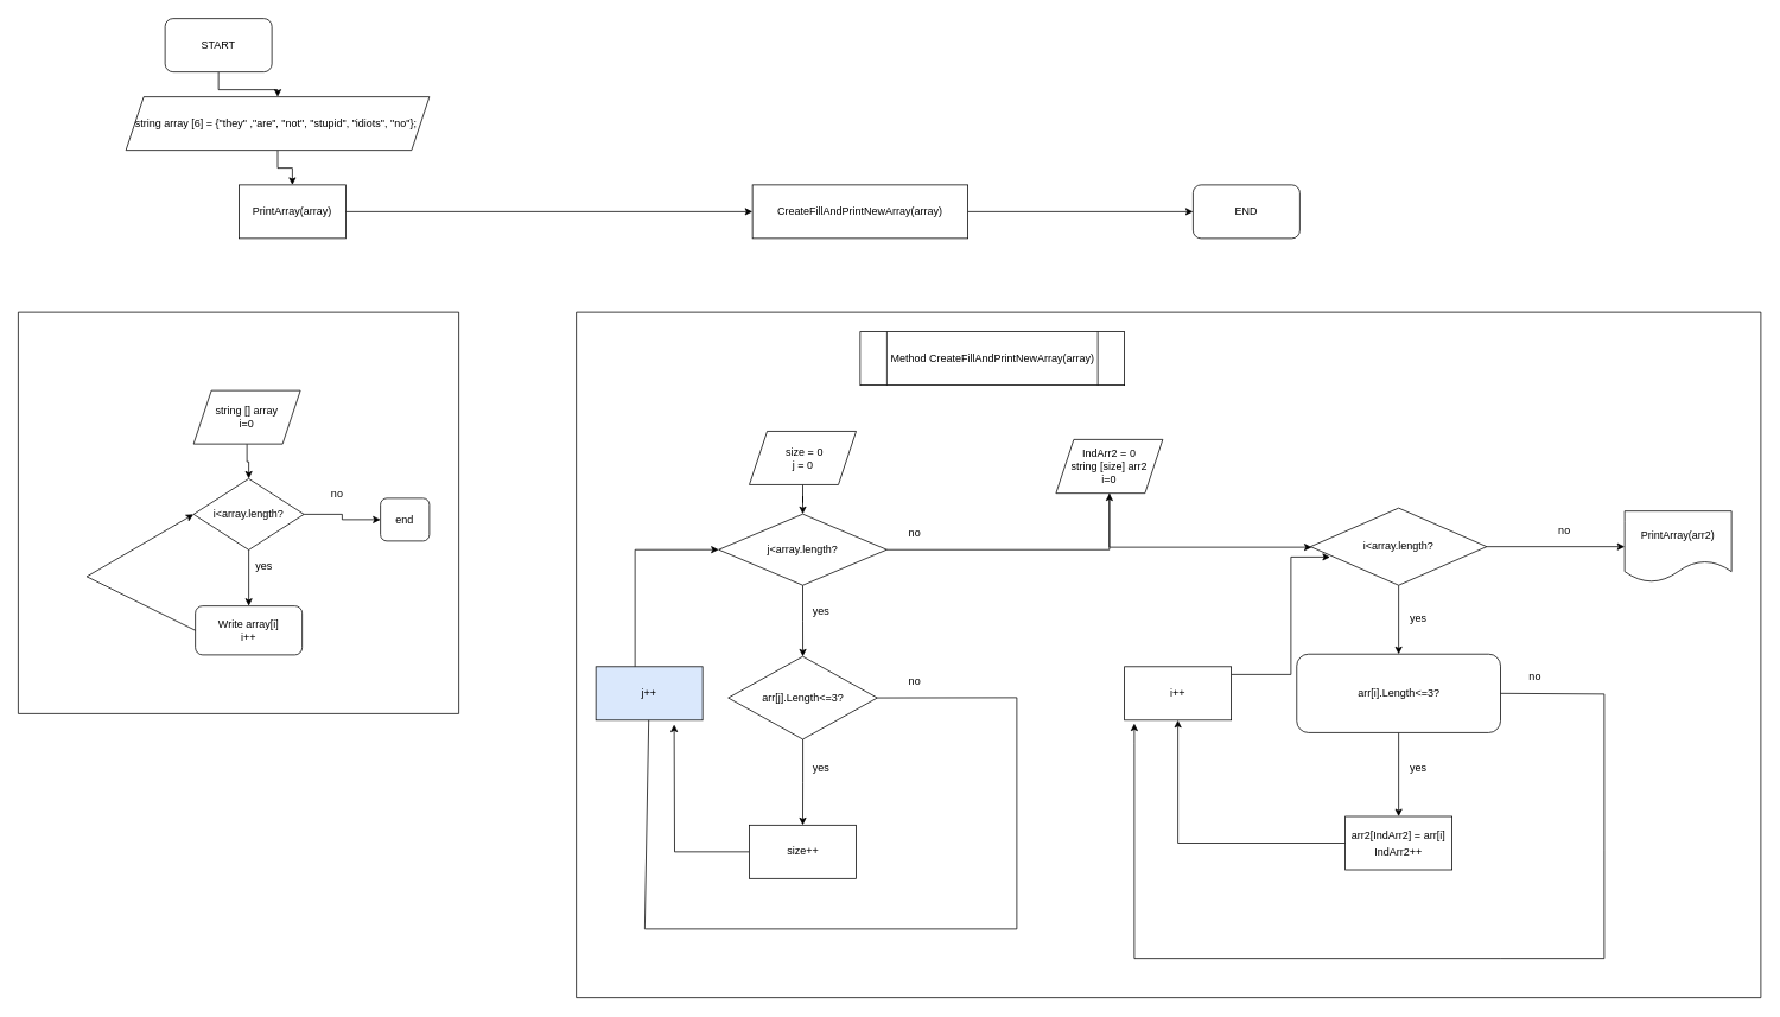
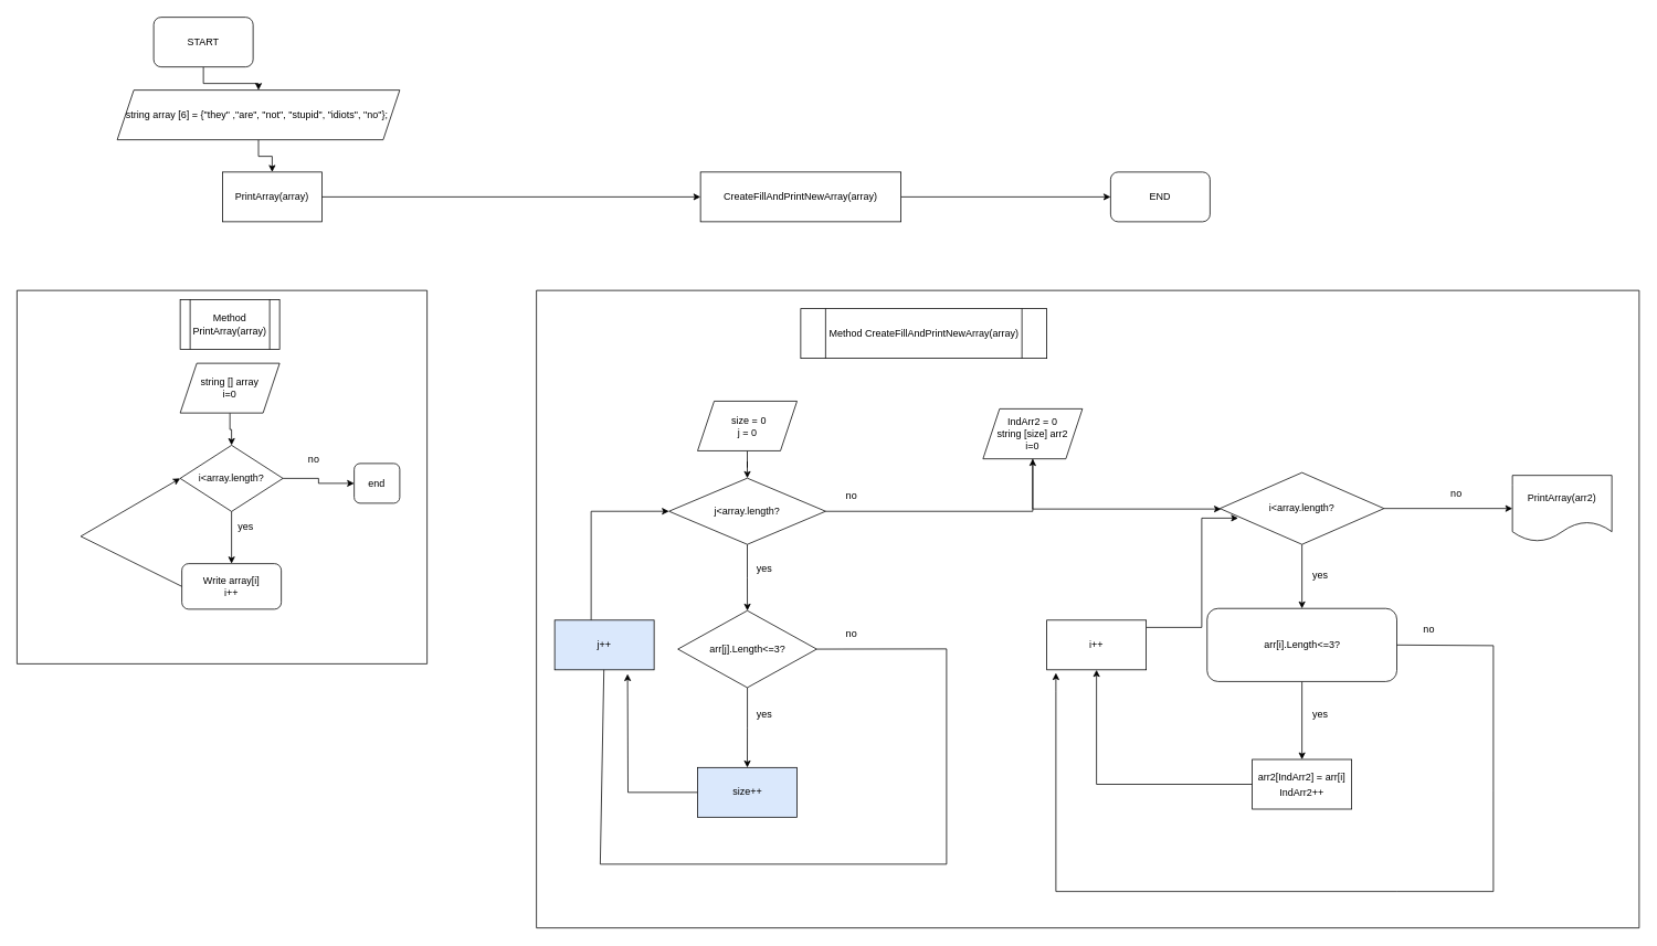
  <mxCell id="0" />
  <mxCell id="1" parent="0" />
  <mxCell id="2" style="edgeStyle=orthogonalEdgeStyle;rounded=0;orthogonalLoop=1;jettySize=auto;html=1;entryX=0.5;entryY=0;entryDx=0;entryDy=0;" edge="1" parent="1" source="3" target="5"><mxGeometry relative="1" as="geometry" /></mxCell>
  <mxCell id="3" value="START" style="rounded=1;whiteSpace=wrap;html=1;" vertex="1" parent="1"><mxGeometry x="185" y="20" width="120" height="60" as="geometry" /></mxCell>
  <mxCell id="4" style="edgeStyle=orthogonalEdgeStyle;rounded=0;orthogonalLoop=1;jettySize=auto;html=1;entryX=0.5;entryY=0;entryDx=0;entryDy=0;" edge="1" parent="1" source="5" target="7"><mxGeometry relative="1" as="geometry" /></mxCell>
  <mxCell id="5" value="string array [6] =&amp;nbsp;{&quot;they&quot; ,&quot;are&quot;, &quot;not&quot;, &quot;stupid&quot;, &quot;idiots&quot;, &quot;no&quot;};&amp;nbsp;" style="shape=parallelogram;perimeter=parallelogramPerimeter;whiteSpace=wrap;html=1;fixedSize=1;" vertex="1" parent="1"><mxGeometry x="141" y="108" width="341" height="60" as="geometry" /></mxCell>
  <mxCell id="6" style="edgeStyle=orthogonalEdgeStyle;rounded=0;orthogonalLoop=1;jettySize=auto;html=1;entryX=0;entryY=0.5;entryDx=0;entryDy=0;" edge="1" parent="1" source="7" target="22"><mxGeometry relative="1" as="geometry" /></mxCell>
  <mxCell id="7" value="PrintArray(array)" style="rounded=0;whiteSpace=wrap;html=1;" vertex="1" parent="1"><mxGeometry x="268" y="207" width="120" height="60" as="geometry" /></mxCell>
  <mxCell id="8" value="" style="swimlane;startSize=0;" vertex="1" parent="1"><mxGeometry x="20" y="350" width="495" height="451" as="geometry"><mxRectangle x="-55" y="319" width="55" height="44" as="alternateBounds" /></mxGeometry></mxCell>
+ <mxCell id="9" value="Method PrintArray(array)" style="shape=process;whiteSpace=wrap;html=1;backgroundOutline=1;" vertex="1" parent="8"><mxGeometry x="197" y="11" width="120" height="60" as="geometry" /></mxCell>
  <mxCell id="10" style="edgeStyle=orthogonalEdgeStyle;rounded=0;orthogonalLoop=1;jettySize=auto;html=1;entryX=0.5;entryY=0;entryDx=0;entryDy=0;" edge="1" parent="8" source="11" target="13"><mxGeometry relative="1" as="geometry" /></mxCell>
  <mxCell id="11" value="string [] array&lt;br&gt;i=0" style="shape=parallelogram;perimeter=parallelogramPerimeter;whiteSpace=wrap;html=1;fixedSize=1;" vertex="1" parent="8"><mxGeometry x="197" y="88" width="120" height="60" as="geometry" /></mxCell>
  <mxCell id="12" style="edgeStyle=orthogonalEdgeStyle;rounded=0;orthogonalLoop=1;jettySize=auto;html=1;entryX=0;entryY=0.5;entryDx=0;entryDy=0;" edge="1" parent="8" source="13" target="16"><mxGeometry relative="1" as="geometry" /></mxCell>
  <mxCell id="13" value="i&amp;lt;array.length?" style="rhombus;whiteSpace=wrap;html=1;" vertex="1" parent="8"><mxGeometry x="197" y="187" width="124" height="80" as="geometry" /></mxCell>
  <mxCell id="14" value="Write array[i]&lt;br&gt;i++" style="whiteSpace=wrap;html=1;rounded=1;" vertex="1" parent="8"><mxGeometry x="199" y="330" width="120" height="55" as="geometry" /></mxCell>
  <mxCell id="15" value="yes" style="text;html=1;align=center;verticalAlign=middle;resizable=0;points=[];autosize=1;strokeColor=none;fillColor=none;" vertex="1" parent="8"><mxGeometry x="253.5" y="269.5" width="44" height="33" as="geometry" /></mxCell>
  <mxCell id="16" value="end" style="rounded=1;whiteSpace=wrap;html=1;" vertex="1" parent="8"><mxGeometry x="407" y="209" width="55" height="48" as="geometry" /></mxCell>
  <mxCell id="17" value="" style="endArrow=classic;html=1;rounded=0;" edge="1" parent="8" source="13" target="14"><mxGeometry width="50" height="50" relative="1" as="geometry"><mxPoint x="232" y="319.5" as="sourcePoint" /><mxPoint x="282" y="269.5" as="targetPoint" /></mxGeometry></mxCell>
  <mxCell id="18" value="" style="endArrow=classic;html=1;rounded=0;exitX=0;exitY=0.5;exitDx=0;exitDy=0;entryX=0;entryY=0.5;entryDx=0;entryDy=0;" edge="1" parent="8" source="14" target="13"><mxGeometry width="50" height="50" relative="1" as="geometry"><mxPoint x="132" y="369" as="sourcePoint" /><mxPoint x="182" y="319" as="targetPoint" /><Array as="points"><mxPoint x="77" y="297" /></Array></mxGeometry></mxCell>
  <mxCell id="19" value="no" style="text;html=1;align=center;verticalAlign=middle;resizable=0;points=[];autosize=1;strokeColor=none;fillColor=none;" vertex="1" parent="8"><mxGeometry x="341" y="187" width="33" height="33" as="geometry" /></mxCell>
  <mxCell id="20" style="edgeStyle=orthogonalEdgeStyle;rounded=0;orthogonalLoop=1;jettySize=auto;html=1;exitX=0.5;exitY=1;exitDx=0;exitDy=0;" edge="1" parent="1" source="8" target="8"><mxGeometry relative="1" as="geometry" /></mxCell>
  <mxCell id="21" style="edgeStyle=orthogonalEdgeStyle;rounded=0;orthogonalLoop=1;jettySize=auto;html=1;entryX=0;entryY=0.5;entryDx=0;entryDy=0;" edge="1" parent="1" source="22" target="56"><mxGeometry relative="1" as="geometry" /></mxCell>
  <mxCell id="22" value="&lt;div style=&quot;line-height: 19px;&quot;&gt;CreateFillAndPrintNewArray(array)&lt;/div&gt;" style="rounded=0;whiteSpace=wrap;html=1;" vertex="1" parent="1"><mxGeometry x="845" y="207" width="242" height="60" as="geometry" /></mxCell>
  <mxCell id="23" value="" style="swimlane;startSize=0;" vertex="1" parent="1"><mxGeometry x="647" y="350" width="1331" height="770" as="geometry" /></mxCell>
  <mxCell id="24" value="Method CreateFillAndPrintNewArray(array)" style="shape=process;whiteSpace=wrap;html=1;backgroundOutline=1;" vertex="1" parent="23"><mxGeometry x="319" y="22" width="297" height="60" as="geometry" /></mxCell>
  <mxCell id="25" style="edgeStyle=orthogonalEdgeStyle;rounded=0;orthogonalLoop=1;jettySize=auto;html=1;" edge="1" parent="23" source="26" target="29"><mxGeometry relative="1" as="geometry" /></mxCell>
  <mxCell id="26" value="&amp;nbsp;size = 0&lt;br&gt;j = 0" style="shape=parallelogram;perimeter=parallelogramPerimeter;whiteSpace=wrap;html=1;fixedSize=1;" vertex="1" parent="23"><mxGeometry x="194.5" y="133.75" width="120" height="60" as="geometry" /></mxCell>
  <mxCell id="27" value="" style="edgeStyle=orthogonalEdgeStyle;rounded=0;orthogonalLoop=1;jettySize=auto;html=1;" edge="1" parent="23" source="29" target="31"><mxGeometry relative="1" as="geometry" /></mxCell>
  <mxCell id="28" style="edgeStyle=orthogonalEdgeStyle;rounded=0;orthogonalLoop=1;jettySize=auto;html=1;" edge="1" parent="23" source="29" target="38"><mxGeometry relative="1" as="geometry"><Array as="points"><mxPoint x="599" y="267" /></Array></mxGeometry></mxCell>
  <mxCell id="29" value="j&amp;lt;array.length?" style="rhombus;whiteSpace=wrap;html=1;" vertex="1" parent="23"><mxGeometry x="160" y="226.75" width="189" height="80" as="geometry" /></mxCell>
  <mxCell id="30" value="" style="edgeStyle=orthogonalEdgeStyle;rounded=0;orthogonalLoop=1;jettySize=auto;html=1;" edge="1" parent="23" source="31" target="33"><mxGeometry relative="1" as="geometry" /></mxCell>
  <mxCell id="31" value="&lt;div style=&quot;line-height: 19px;&quot;&gt;arr[j].Length&amp;lt;=3?&lt;/div&gt;" style="rhombus;whiteSpace=wrap;html=1;" vertex="1" parent="23"><mxGeometry x="170.75" y="386.75" width="167.5" height="93" as="geometry" /></mxCell>
  <mxCell id="32" value="" style="edgeStyle=orthogonalEdgeStyle;rounded=0;orthogonalLoop=1;jettySize=auto;html=1;" edge="1" parent="23" source="33"><mxGeometry relative="1" as="geometry"><mxPoint x="110.0" y="463.25" as="targetPoint" /></mxGeometry></mxCell>
- <mxCell id="33" value="size++" style="whiteSpace=wrap;html=1;" vertex="1" parent="23"><mxGeometry x="194.5" y="576.25" width="120" height="60" as="geometry" /></mxCell>
+ <mxCell id="33" value="size++" style="whiteSpace=wrap;html=1;fillColor=#dae8fc;" vertex="1" parent="23"><mxGeometry x="194.5" y="576.25" width="120" height="60" as="geometry" /></mxCell>
  <mxCell id="34" style="edgeStyle=orthogonalEdgeStyle;rounded=0;orthogonalLoop=1;jettySize=auto;html=1;entryX=0;entryY=0.5;entryDx=0;entryDy=0;" edge="1" parent="23" source="35" target="29"><mxGeometry relative="1" as="geometry"><Array as="points"><mxPoint x="66" y="267" /></Array></mxGeometry></mxCell>
  <mxCell id="35" value="j++" style="whiteSpace=wrap;html=1;fillColor=#dae8fc;" vertex="1" parent="23"><mxGeometry x="22" y="398.25" width="120" height="60" as="geometry" /></mxCell>
  <mxCell id="36" value="" style="endArrow=none;html=1;rounded=0;entryX=1;entryY=0.5;entryDx=0;entryDy=0;" edge="1" parent="23" source="35" target="31"><mxGeometry width="50" height="50" relative="1" as="geometry"><mxPoint x="297" y="380" as="sourcePoint" /><mxPoint x="347" y="330" as="targetPoint" /><Array as="points"><mxPoint x="77" y="693" /><mxPoint x="495" y="693" /><mxPoint x="495" y="433" /></Array></mxGeometry></mxCell>
  <mxCell id="37" value="" style="edgeStyle=orthogonalEdgeStyle;rounded=0;orthogonalLoop=1;jettySize=auto;html=1;" edge="1" parent="23" source="38" target="45"><mxGeometry relative="1" as="geometry"><Array as="points"><mxPoint x="599" y="264" /></Array></mxGeometry></mxCell>
  <mxCell id="38" value="IndArr2 = 0&lt;br&gt;string [size] arr2&lt;br&gt;i=0" style="shape=parallelogram;perimeter=parallelogramPerimeter;whiteSpace=wrap;html=1;fixedSize=1;" vertex="1" parent="23"><mxGeometry x="539" y="143" width="120" height="60.38" as="geometry" /></mxCell>
  <mxCell id="39" value="no" style="text;html=1;align=center;verticalAlign=middle;resizable=0;points=[];autosize=1;strokeColor=none;fillColor=none;" vertex="1" parent="23"><mxGeometry x="363" y="231" width="33" height="33" as="geometry" /></mxCell>
  <mxCell id="40" value="yes" style="text;html=1;align=center;verticalAlign=middle;resizable=0;points=[];autosize=1;strokeColor=none;fillColor=none;" vertex="1" parent="23"><mxGeometry x="253" y="319" width="44" height="33" as="geometry" /></mxCell>
  <mxCell id="41" value="yes" style="text;html=1;align=center;verticalAlign=middle;resizable=0;points=[];autosize=1;strokeColor=none;fillColor=none;" vertex="1" parent="23"><mxGeometry x="253" y="495" width="44" height="33" as="geometry" /></mxCell>
  <mxCell id="42" value="no" style="text;html=1;align=center;verticalAlign=middle;resizable=0;points=[];autosize=1;strokeColor=none;fillColor=none;" vertex="1" parent="23"><mxGeometry x="363" y="398.25" width="33" height="33" as="geometry" /></mxCell>
  <mxCell id="43" value="" style="edgeStyle=orthogonalEdgeStyle;rounded=0;orthogonalLoop=1;jettySize=auto;html=1;" edge="1" parent="23" source="45" target="47"><mxGeometry relative="1" as="geometry" /></mxCell>
  <mxCell id="44" style="edgeStyle=orthogonalEdgeStyle;rounded=0;orthogonalLoop=1;jettySize=auto;html=1;entryX=0;entryY=0.5;entryDx=0;entryDy=0;" edge="1" parent="23" source="45" target="54"><mxGeometry relative="1" as="geometry" /></mxCell>
  <mxCell id="45" value="i&amp;lt;array.length?" style="rhombus;whiteSpace=wrap;html=1;" vertex="1" parent="23"><mxGeometry x="825" y="220" width="198" height="86.75" as="geometry" /></mxCell>
  <mxCell id="46" value="" style="edgeStyle=orthogonalEdgeStyle;rounded=0;orthogonalLoop=1;jettySize=auto;html=1;" edge="1" parent="23" source="47" target="49"><mxGeometry relative="1" as="geometry" /></mxCell>
  <mxCell id="47" value="arr[i].Length&amp;lt;=3?" style="whiteSpace=wrap;html=1;rounded=1;" vertex="1" parent="23"><mxGeometry x="809.5" y="384.13" width="229" height="88.25" as="geometry" /></mxCell>
  <mxCell id="48" value="" style="edgeStyle=orthogonalEdgeStyle;rounded=0;orthogonalLoop=1;jettySize=auto;html=1;" edge="1" parent="23" source="49" target="51"><mxGeometry relative="1" as="geometry" /></mxCell>
  <mxCell id="49" value="&lt;div style=&quot;line-height: 19px;&quot;&gt;arr2[IndArr2] = arr[i]&lt;/div&gt;&lt;div style=&quot;line-height: 19px;&quot;&gt;&lt;div style=&quot;line-height: 19px;&quot;&gt;IndArr2++&lt;/div&gt;&lt;/div&gt;" style="whiteSpace=wrap;html=1;" vertex="1" parent="23"><mxGeometry x="864" y="566.505" width="120" height="60" as="geometry" /></mxCell>
  <mxCell id="50" style="edgeStyle=orthogonalEdgeStyle;rounded=0;orthogonalLoop=1;jettySize=auto;html=1;entryX=0.111;entryY=0.634;entryDx=0;entryDy=0;entryPerimeter=0;" edge="1" parent="23" source="51" target="45"><mxGeometry relative="1" as="geometry"><Array as="points"><mxPoint x="803" y="407" /><mxPoint x="803" y="275" /></Array></mxGeometry></mxCell>
  <mxCell id="51" value="i++" style="whiteSpace=wrap;html=1;" vertex="1" parent="23"><mxGeometry x="616" y="398.245" width="120" height="60" as="geometry" /></mxCell>
  <mxCell id="52" value="yes" style="text;html=1;align=center;verticalAlign=middle;resizable=0;points=[];autosize=1;strokeColor=none;fillColor=none;" vertex="1" parent="23"><mxGeometry x="924" y="327" width="44" height="33" as="geometry" /></mxCell>
  <mxCell id="53" value="yes" style="text;html=1;align=center;verticalAlign=middle;resizable=0;points=[];autosize=1;strokeColor=none;fillColor=none;" vertex="1" parent="23"><mxGeometry x="924" y="495" width="44" height="33" as="geometry" /></mxCell>
  <mxCell id="54" value="PrintArray(arr2)" style="shape=document;whiteSpace=wrap;html=1;boundedLbl=1;" vertex="1" parent="23"><mxGeometry x="1178" y="223.38" width="120" height="80" as="geometry" /></mxCell>
  <mxCell id="55" value="" style="endArrow=classic;html=1;rounded=0;exitX=1;exitY=0.5;exitDx=0;exitDy=0;" edge="1" parent="23" source="47"><mxGeometry width="50" height="50" relative="1" as="geometry"><mxPoint x="352" y="237" as="sourcePoint" /><mxPoint x="627" y="462" as="targetPoint" /><Array as="points"><mxPoint x="1155" y="429" /><mxPoint x="1155" y="605" /><mxPoint x="1155" y="726" /><mxPoint x="1039" y="726" /><mxPoint x="627" y="726" /><mxPoint x="627" y="484" /></Array></mxGeometry></mxCell>
  <mxCell id="56" value="END" style="rounded=1;whiteSpace=wrap;html=1;" vertex="1" parent="1"><mxGeometry x="1340" y="207" width="120" height="60" as="geometry" /></mxCell>
  <mxCell id="57" value="no" style="text;html=1;align=center;verticalAlign=middle;resizable=0;points=[];autosize=1;strokeColor=none;fillColor=none;" vertex="1" parent="1"><mxGeometry x="1740" y="578" width="33" height="33" as="geometry" /></mxCell>
  <mxCell id="58" value="no" style="text;html=1;align=center;verticalAlign=middle;resizable=0;points=[];autosize=1;strokeColor=none;fillColor=none;" vertex="1" parent="1"><mxGeometry x="1707" y="743" width="33" height="33" as="geometry" /></mxCell>
